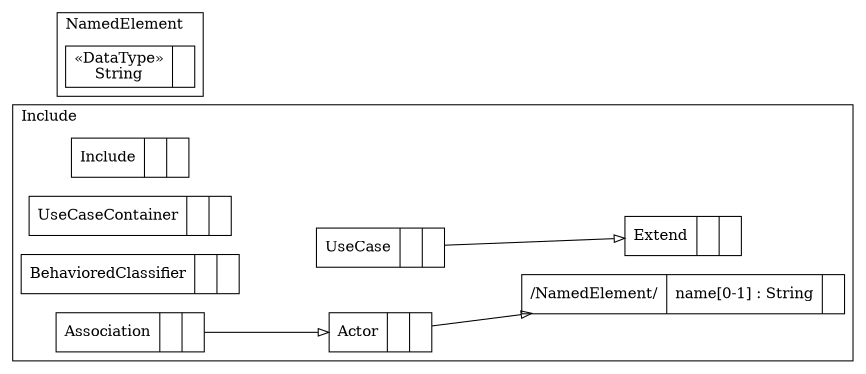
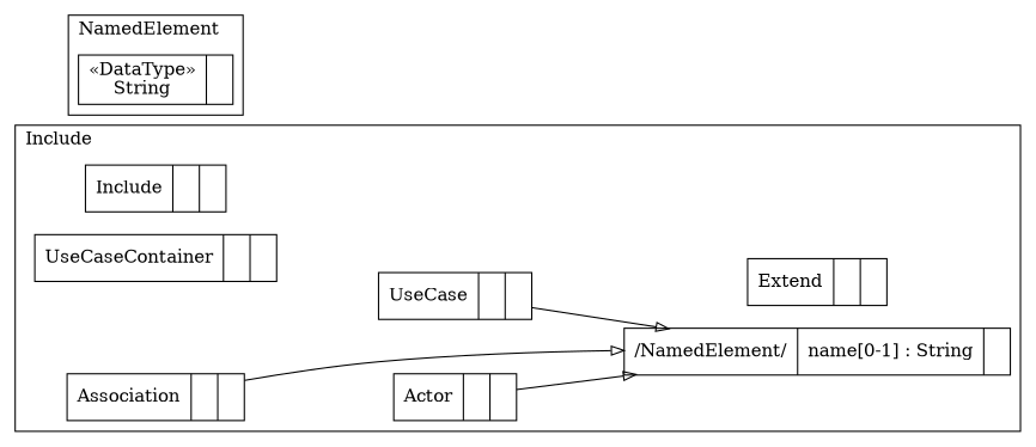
  digraph {
    compound=true
    labeljust=l
    labelloc=t
    nodeSep=0.75
    rankdir=LR
    node [shape=record]
    edge [arrowhead=onormal constraint=true group=NamedElement minlen=2]
    n1 [label="{Actor| | }"]
    n2 [label="{/NamedElement/|name[0-1] : String| }"]
    n3 [label="{UseCase| | }"]
    n4 [label="{Extend| | }"]
    n5 [label="{Include| | }"]
    n6 [label="{UseCaseContainer| | }"]
-   n7 [label="{BehavioredClassifier| | }"]
    n8 [label="{Association| | }"]
    n9 [label="{&#171;DataType&#187;\nString|}"]
    subgraph cluster_1 {
      color=black
      label=Include
      n1
      n2
      n3
      n4
      n5
      n6
-     n7
      n8
    }
    subgraph cluster_2 {
      color=black
      label=NamedElement
      n9
    }
    n1 -> n2
-   n3 -> n4
-   n8 -> n1
+   n3 -> n2
+   n8 -> n2
  }
